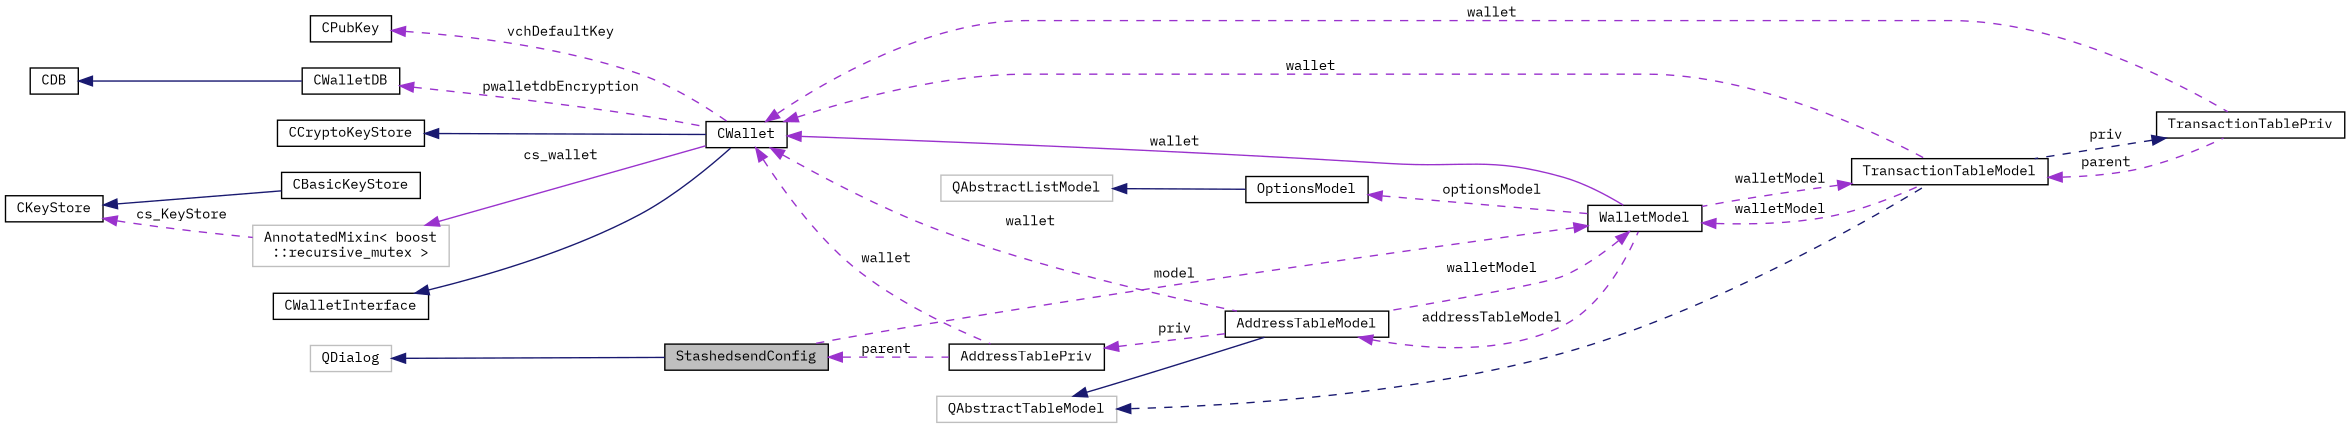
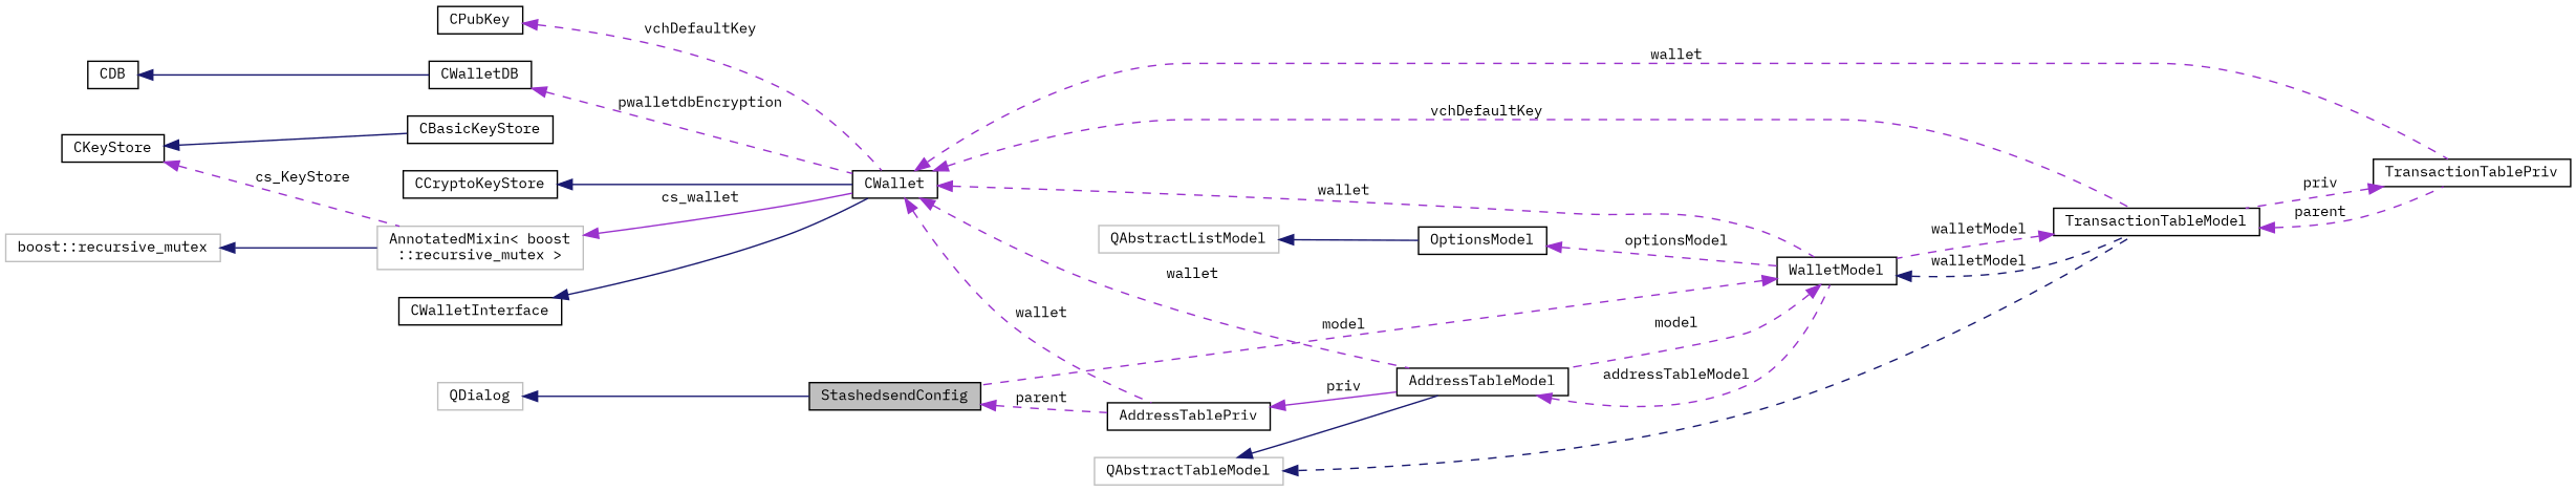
  digraph {
    fontname="IBM Plex Mono"
    rankdir=LR
    node [color=black fillcolor=white fontname="IBM Plex Mono" fontsize=10 shape=record style=filled]
    edge [color=darkorchid3 dir=back fontname="IBM Plex Mono" fontsize=10 labelfontname=Helvetica labelfontsize=10 style=dashed]
    n1 [fillcolor=grey75 fontcolor=black height=0.2 label=StashedsendConfig width=0.4]
    n2 [height=0.2 label=AddressTablePriv width=0.4]
    n3 [color=grey75 height=0.2 label=QDialog width=0.4]
    n4 [height=0.2 label=WalletModel width=0.4]
    n5 [height=0.2 label=TransactionTableModel width=0.4]
    n6 [height=0.2 label=AddressTableModel width=0.4]
    n7 [height=0.2 label=TransactionTablePriv width=0.4]
    n8 [color=grey75 height=0.2 label=QAbstractTableModel width=0.4]
    n9 [height=0.2 label=CWallet width=0.4]
    n10 [height=0.2 label=CCryptoKeyStore width=0.4]
    n11 [height=0.2 label=CBasicKeyStore width=0.4]
    n12 [height=0.2 label=CKeyStore width=0.4]
    n13 [color=grey75 height=0.2 label="AnnotatedMixin\< boost\l::recursive_mutex \>" width=0.4]
+   n14 [color=grey75 height=0.2 label="boost::recursive_mutex" width=0.4]
    n15 [height=0.2 label=CWalletInterface width=0.4]
    n16 [height=0.2 label=CPubKey width=0.4]
    n17 [height=0.2 label=CWalletDB width=0.4]
    n18 [height=0.2 label=CDB width=0.4]
    n19 [height=0.2 label=OptionsModel width=0.4]
    n20 [color=grey75 height=0.2 label=QAbstractListModel width=0.4]
    n1 -> n2 [label=" parent"]
-   n2 -> n6 [label=" priv"]
+   n2 -> n6 [label=" priv" style=solid]
    n3 -> n1 [color=midnightblue style=solid]
    n4 -> n1 [label=" model"]
-   n4 -> n5 [label=" walletModel"]
-   n4 -> n6 [label=" walletModel"]
+   n4 -> n5 [color=midnightblue label=" walletModel"]
+   n4 -> n6 [label=" model"]
    n5 -> n4 [label=" walletModel"]
    n5 -> n7 [label=" parent"]
    n6 -> n4 [label=" addressTableModel"]
-   n7 -> n5 [color=midnightblue label=" priv"]
+   n7 -> n5 [label=" priv"]
    n8 -> n5 [color=midnightblue]
    n8 -> n6 [color=midnightblue style=solid]
    n9 -> n2 [label=" wallet"]
-   n9 -> n4 [label=" wallet" style=solid]
-   n9 -> n5 [label=" wallet"]
+   n9 -> n4 [label=" wallet"]
+   n9 -> n5 [label=" vchDefaultKey"]
    n9 -> n6 [label=" wallet"]
    n9 -> n7 [label=" wallet"]
    n10 -> n9 [color=midnightblue style=solid]
    n12 -> n11 [color=midnightblue style=solid]
    n12 -> n13 [label=" cs_KeyStore"]
    n13 -> n9 [label=" cs_wallet" style=solid]
+   n14 -> n13 [color=midnightblue style=solid]
    n15 -> n9 [color=midnightblue style=solid]
    n16 -> n9 [label=" vchDefaultKey"]
    n17 -> n9 [label=" pwalletdbEncryption"]
    n18 -> n17 [color=midnightblue style=solid]
    n19 -> n4 [label=" optionsModel"]
    n20 -> n19 [color=midnightblue style=solid]
  }
